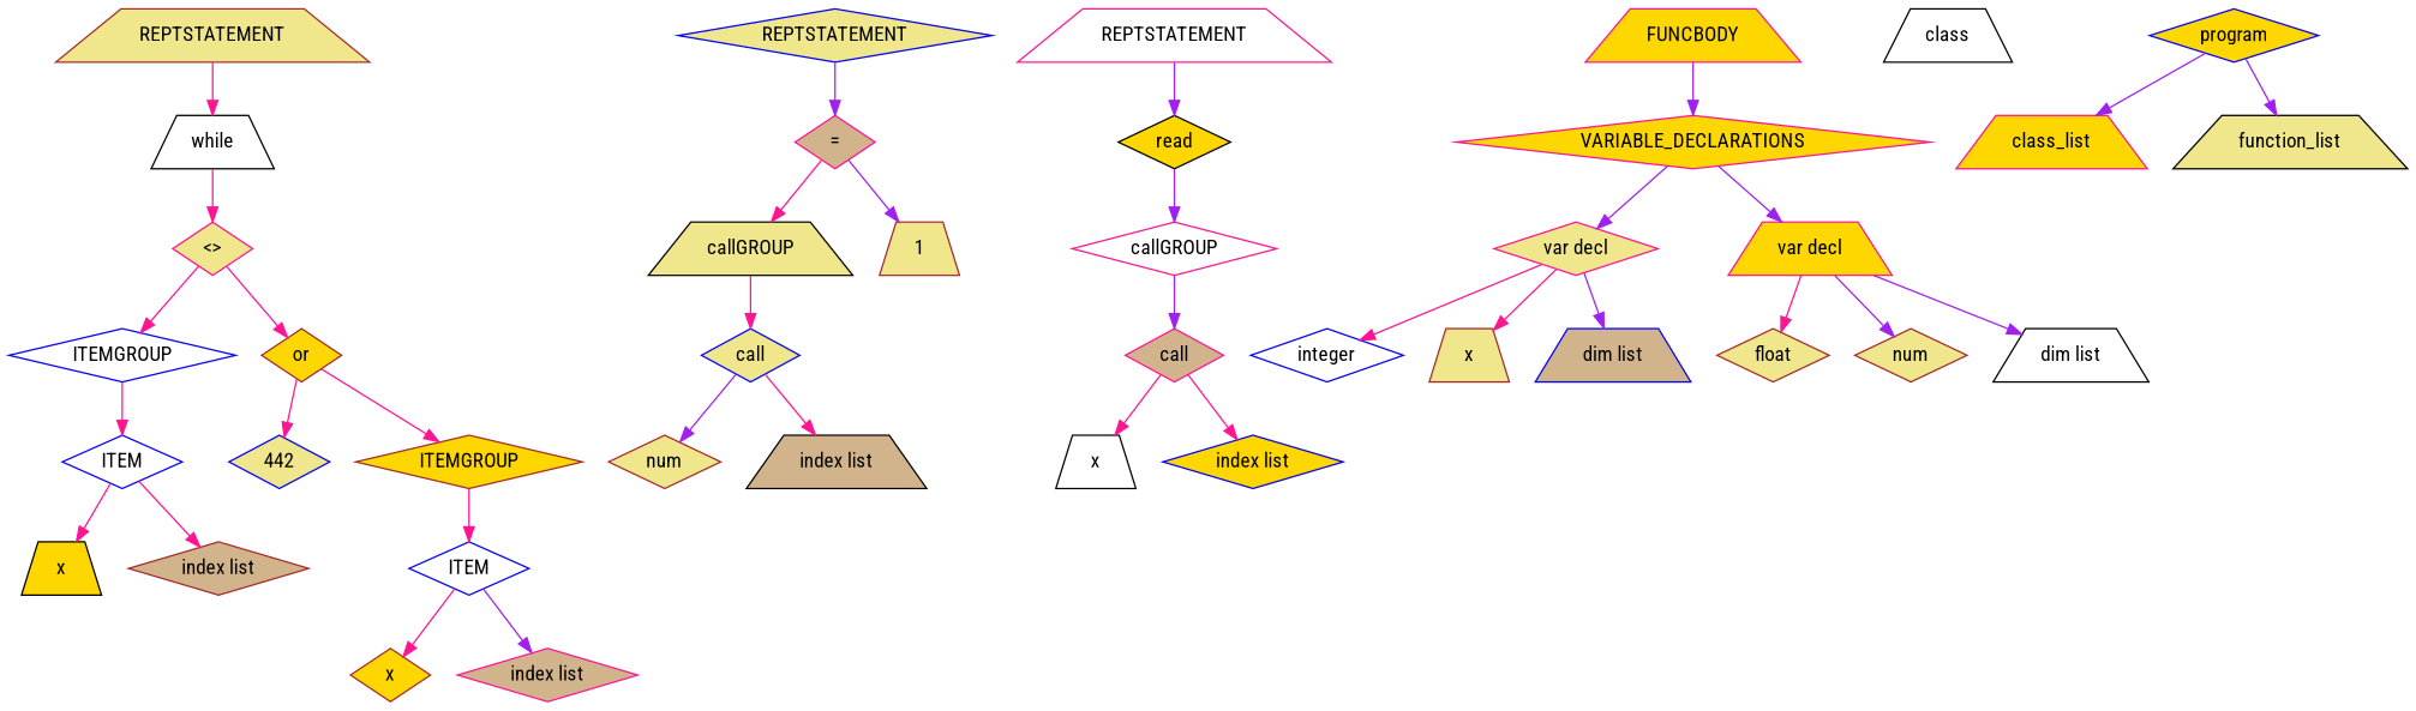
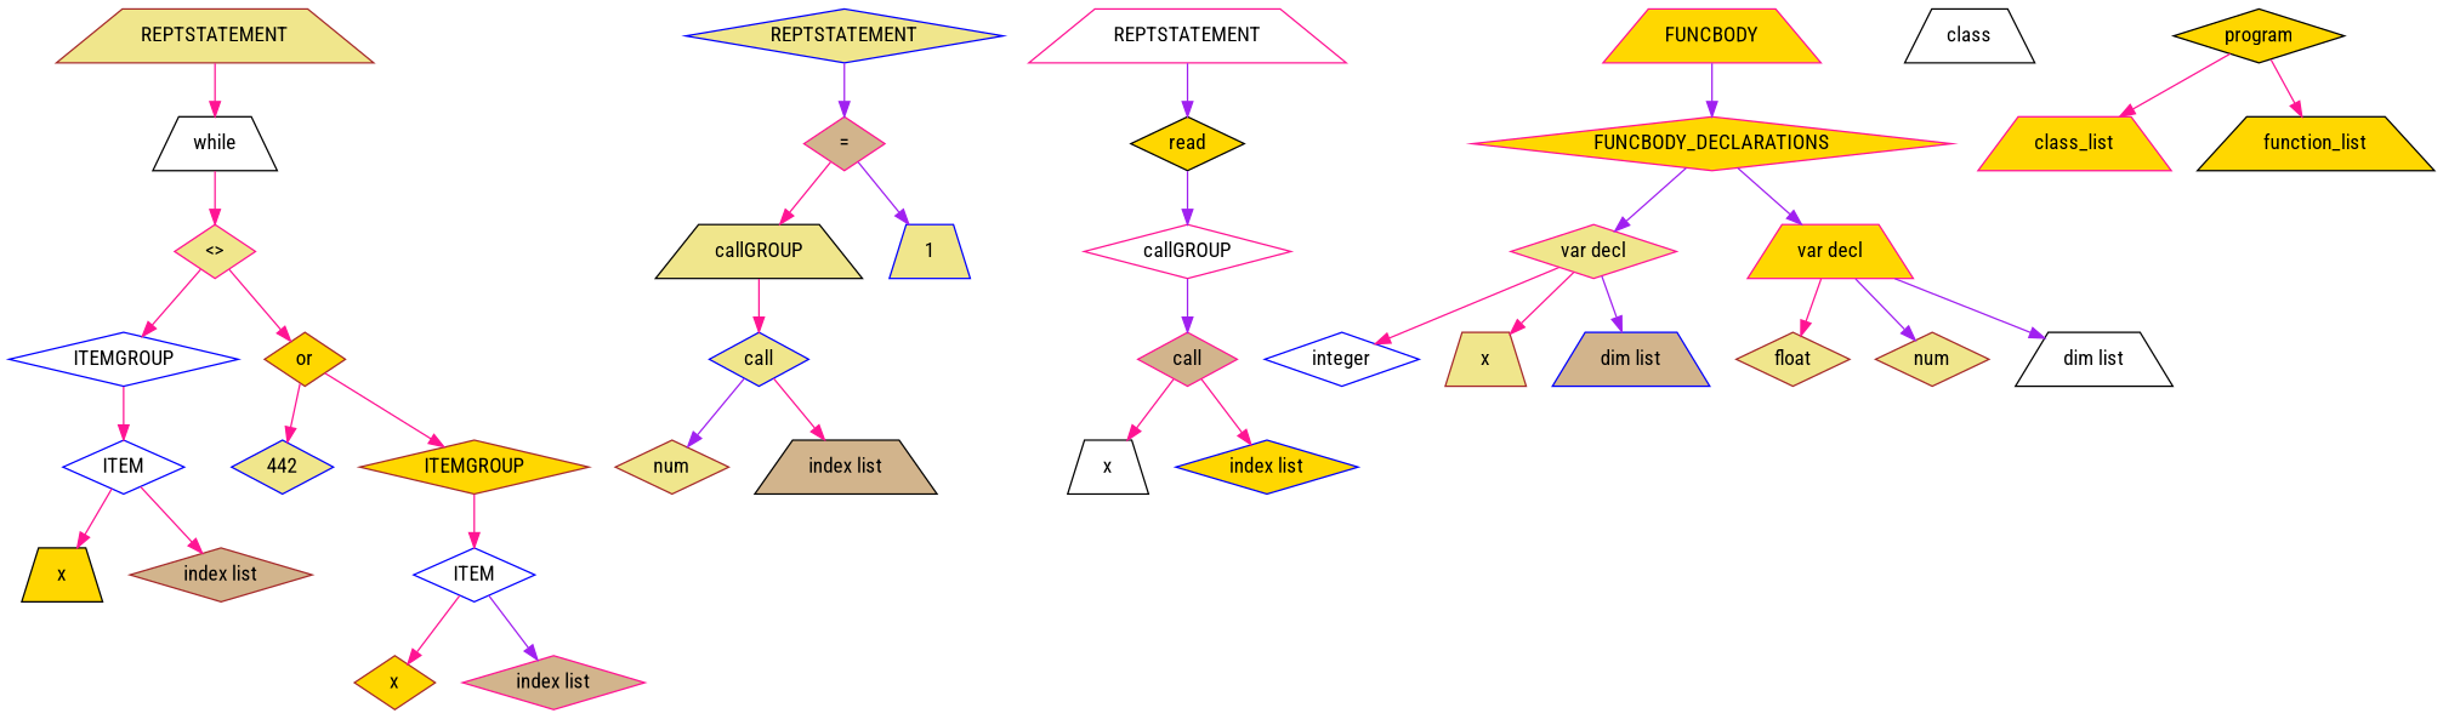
  digraph {
    fontname="Roboto Condensed"
    node [color=deeppink fillcolor=khaki fontname="Roboto Condensed" shape=diamond style=filled]
    edge [color=deeppink fontname="Roboto Condensed"]
    n1 [color=brown label=REPTSTATEMENT shape=trapezium]
    n2 [color=black fillcolor=white label=while shape=trapezium]
    n3 [label="<>"]
    n4 [color=blue fillcolor=white label=ITEMGROUP]
    n5 [color=brown fillcolor=gold label=or]
    n6 [color=blue fillcolor=white label=ITEM]
    n7 [color=blue label=442]
    n8 [color=brown fillcolor=gold label=ITEMGROUP]
    n9 [color=black fillcolor=gold label=x shape=trapezium]
    n10 [color=brown fillcolor=tan label="index list"]
    n11 [color=blue fillcolor=white label=ITEM]
    n12 [color=brown fillcolor=gold label=x]
    n13 [fillcolor=tan label="index list"]
    n14 [color=blue label=REPTSTATEMENT]
    n15 [fillcolor=tan label="="]
    n16 [color=black label=callGROUP shape=trapezium]
-   n17 [color=brown label=1 shape=trapezium]
+   n17 [color=blue label=1 shape=trapezium]
    n18 [color=blue label=call]
    n19 [color=brown label=num]
    n20 [color=black fillcolor=tan label="index list" shape=trapezium]
    n21 [fillcolor=white label=REPTSTATEMENT shape=trapezium]
    n22 [color=black fillcolor=gold label=read]
    n23 [fillcolor=white label=callGROUP]
    n24 [fillcolor=tan label=call]
    n25 [color=black fillcolor=white label=x shape=trapezium]
    n26 [color=blue fillcolor=gold label="index list"]
    n27 [fillcolor=gold label=FUNCBODY shape=trapezium]
-   n28 [fillcolor=gold label=VARIABLE_DECLARATIONS]
+   n28 [fillcolor=gold label=FUNCBODY_DECLARATIONS]
    n29 [label="var decl"]
    n30 [fillcolor=gold label="var decl" shape=trapezium]
    n31 [color=blue fillcolor=white label=integer]
    n32 [color=brown label=x shape=trapezium]
    n33 [color=blue fillcolor=tan label="dim list" shape=trapezium]
    n34 [color=brown label=float]
    n35 [color=brown label=num]
    n36 [color=black fillcolor=white label="dim list" shape=trapezium]
    n37 [color=black fillcolor=white label=class shape=trapezium]
-   n38 [color=blue fillcolor=gold label=program]
+   n38 [color=black fillcolor=gold label=program]
    n39 [fillcolor=gold label=class_list shape=trapezium]
-   n40 [color=black label=function_list shape=trapezium]
+   n40 [color=black fillcolor=gold label=function_list shape=trapezium]
    n1 -> n2
    n2 -> n3
    n3 -> n4
    n3 -> n5
    n4 -> n6
    n5 -> n7
    n5 -> n8
    n6 -> n9
    n6 -> n10
    n8 -> n11
    n11 -> n12
    n11 -> n13 [color=purple]
    n14 -> n15 [color=purple]
    n15 -> n16
    n15 -> n17 [color=purple]
    n16 -> n18
    n18 -> n19 [color=purple]
    n18 -> n20
    n21 -> n22 [color=purple]
    n22 -> n23 [color=purple]
    n23 -> n24 [color=purple]
    n24 -> n25
    n24 -> n26
    n27 -> n28 [color=purple]
    n28 -> n29 [color=purple]
    n28 -> n30 [color=purple]
    n29 -> n31
    n29 -> n32
    n29 -> n33 [color=purple]
    n30 -> n34
    n30 -> n35 [color=purple]
    n30 -> n36 [color=purple]
-   n38 -> n39 [color=purple]
-   n38 -> n40 [color=purple]
+   n38 -> n39
+   n38 -> n40
  }
